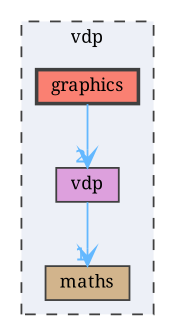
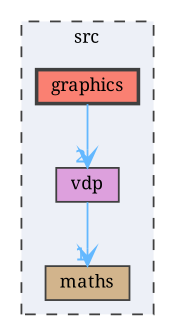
  digraph {
    compound=true
    fontname="Noto Serif"
    node [color=grey25 fontname="Noto Serif" fontsize=10 shape=box style=filled]
    edge [arrowhead=vee color=steelblue1 fontcolor=steelblue1 fontname="Noto Serif" fontsize=10 labeldistance=1.5 labelfontname=Helvetica labelfontsize=10]
    n1 [fillcolor=plum height=0.2 label=vdp width=0.4]
    n2 [fillcolor=tan height=0.2 label=maths width=0.4]
    n3 [fillcolor=salmon height=0.2 label=graphics style="filled,bold" width=0.4]
    subgraph cluster_1 {
      bgcolor="#edf0f7"
      fontsize=10
-     label=vdp
+     label=src
      pencolor=grey25
      style="filled,dashed"
      n1
      n2
      n3
    }
    n1 -> n2 [headlabel=1]
    n3 -> n1 [headlabel=2]
  }
